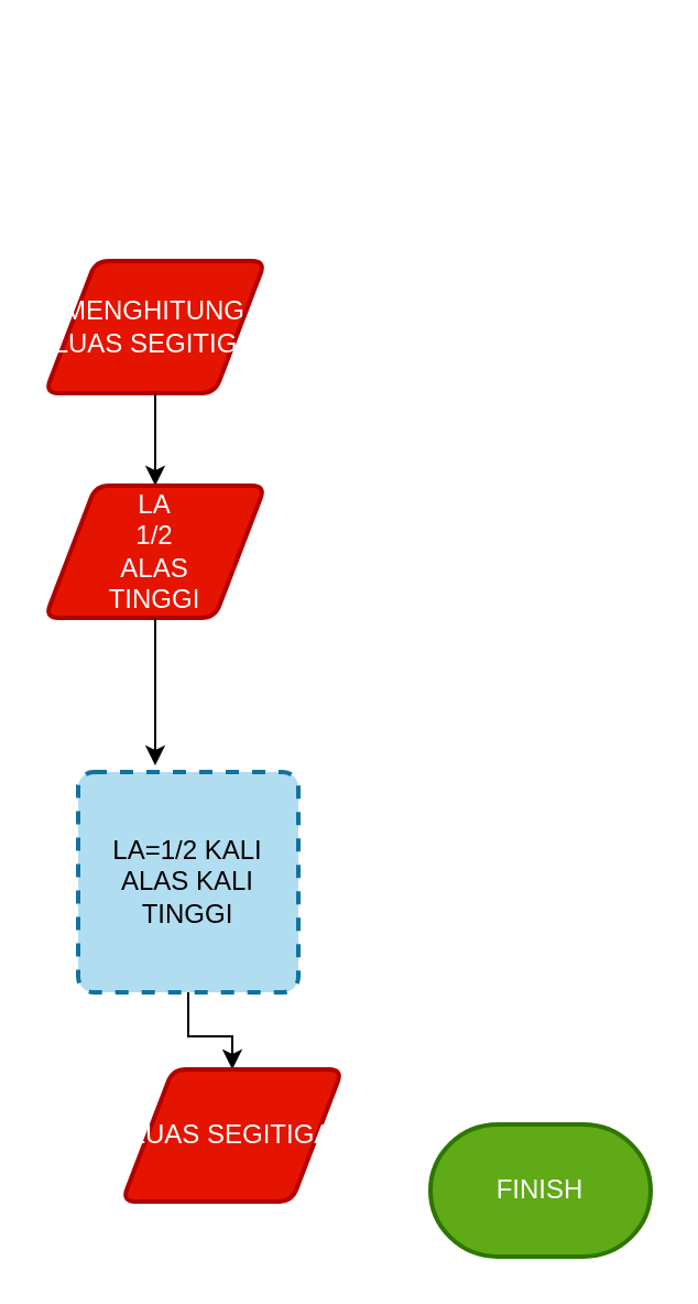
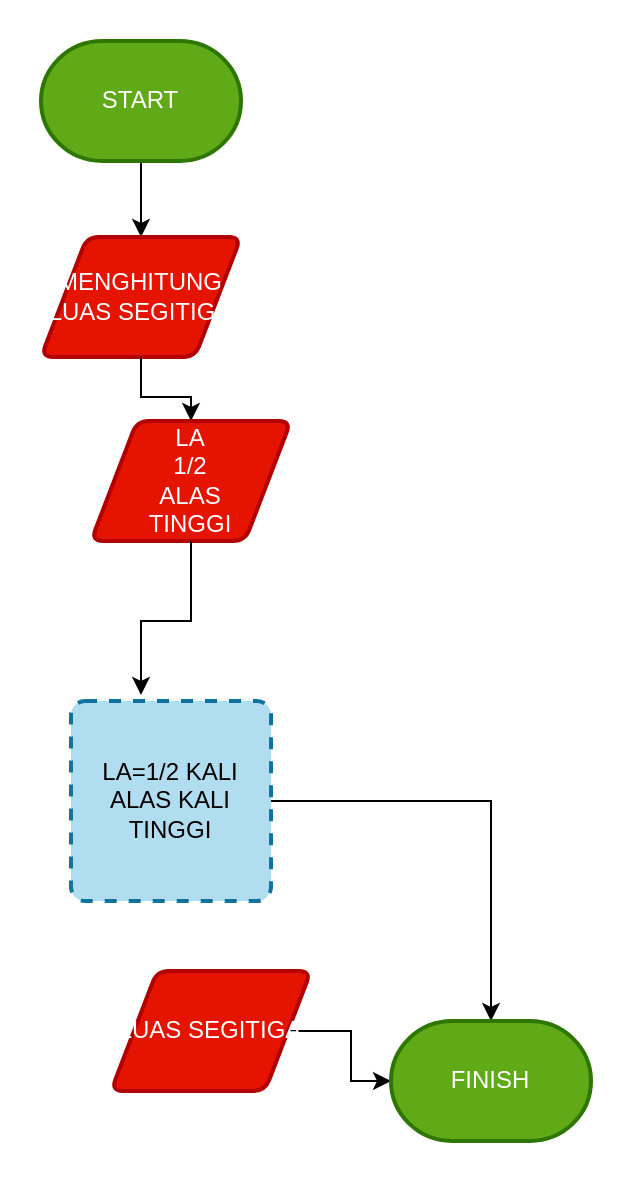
  <mxCell id="0" />
  <mxCell id="1" parent="0" />
+ <mxCell id="2" style="edgeStyle=orthogonalEdgeStyle;rounded=0;orthogonalLoop=1;jettySize=auto;html=1;entryX=0.5;entryY=0;entryDx=0;entryDy=0;" edge="1" parent="1" source="3" target="4"><mxGeometry relative="1" as="geometry" /></mxCell>
+ <mxCell id="3" value="START" style="strokeWidth=2;html=1;shape=mxgraph.flowchart.terminator;whiteSpace=wrap;fillColor=#60a917;strokeColor=#2D7600;fontColor=#ffffff;" vertex="1" parent="1"><mxGeometry x="20" y="20" width="100" height="60" as="geometry" /></mxCell>
  <mxCell id="4" value="MENGHITUNG LUAS SEGITIGA" style="shape=parallelogram;html=1;strokeWidth=2;perimeter=parallelogramPerimeter;whiteSpace=wrap;rounded=1;arcSize=12;size=0.23;fillColor=#e51400;fontColor=#ffffff;strokeColor=#B20000;" vertex="1" parent="1"><mxGeometry x="20" y="118" width="100" height="60" as="geometry" /></mxCell>
  <mxCell id="5" style="edgeStyle=orthogonalEdgeStyle;rounded=0;orthogonalLoop=1;jettySize=auto;html=1;entryX=0.5;entryY=0;entryDx=0;entryDy=0;" edge="1" parent="1" source="4" target="11"><mxGeometry relative="1" as="geometry"><mxPoint x="65" y="231.98" as="targetPoint" /></mxGeometry></mxCell>
- <mxCell id="6" style="edgeStyle=orthogonalEdgeStyle;rounded=0;orthogonalLoop=1;jettySize=auto;html=1;" edge="1" parent="1" source="7" target="9"><mxGeometry relative="1" as="geometry"><mxPoint x="70" y="390" as="targetPoint" /></mxGeometry></mxCell>
+ <mxCell id="6" style="edgeStyle=orthogonalEdgeStyle;rounded=0;orthogonalLoop=1;jettySize=auto;html=1;" edge="1" parent="1" source="7" target="10"><mxGeometry relative="1" as="geometry"><mxPoint x="70" y="390" as="targetPoint" /></mxGeometry></mxCell>
  <mxCell id="7" value="LA=1/2 KALI ALAS KALI TINGGI" style="rounded=1;whiteSpace=wrap;html=1;absoluteArcSize=1;arcSize=14;strokeWidth=2;fillColor=#b1ddf0;strokeColor=#10739e;dashed=1;" vertex="1" parent="1"><mxGeometry x="35" y="350" width="100" height="100" as="geometry" /></mxCell>
+ <mxCell id="8" style="edgeStyle=orthogonalEdgeStyle;rounded=0;orthogonalLoop=1;jettySize=auto;html=1;" edge="1" parent="1" source="9" target="10"><mxGeometry relative="1" as="geometry"><mxPoint x="65" y="530" as="targetPoint" /></mxGeometry></mxCell>
  <mxCell id="9" value="LUAS SEGITIGA" style="shape=parallelogram;html=1;strokeWidth=2;perimeter=parallelogramPerimeter;whiteSpace=wrap;rounded=1;arcSize=12;size=0.23;fillColor=#e51400;fontColor=#ffffff;strokeColor=#B20000;" vertex="1" parent="1"><mxGeometry x="55" y="485" width="100" height="60" as="geometry" /></mxCell>
  <mxCell id="10" value="FINISH" style="strokeWidth=2;html=1;shape=mxgraph.flowchart.terminator;whiteSpace=wrap;fillColor=#60a917;fontColor=#ffffff;strokeColor=#2D7600;" vertex="1" parent="1"><mxGeometry x="195" y="510" width="100" height="60" as="geometry" /></mxCell>
- <mxCell id="11" value="&lt;div&gt;LA&lt;/div&gt;&lt;div&gt;1/2&lt;br&gt;&lt;/div&gt;&lt;div&gt;ALAS&lt;/div&gt;&lt;div&gt;TINGGI&lt;br&gt;&lt;/div&gt;" style="shape=parallelogram;html=1;strokeWidth=2;perimeter=parallelogramPerimeter;whiteSpace=wrap;rounded=1;arcSize=12;size=0.23;fillColor=#e51400;fontColor=#ffffff;strokeColor=#B20000;" vertex="1" parent="1"><mxGeometry x="20" y="220" width="100" height="60" as="geometry" /></mxCell>
+ <mxCell id="11" value="&lt;div&gt;LA&lt;/div&gt;&lt;div&gt;1/2&lt;br&gt;&lt;/div&gt;&lt;div&gt;ALAS&lt;/div&gt;&lt;div&gt;TINGGI&lt;br&gt;&lt;/div&gt;" style="shape=parallelogram;html=1;strokeWidth=2;perimeter=parallelogramPerimeter;whiteSpace=wrap;rounded=1;arcSize=12;size=0.23;fillColor=#e51400;fontColor=#ffffff;strokeColor=#B20000;" vertex="1" parent="1"><mxGeometry x="45" y="210" width="100" height="60" as="geometry" /></mxCell>
  <mxCell id="12" style="edgeStyle=orthogonalEdgeStyle;rounded=0;orthogonalLoop=1;jettySize=auto;html=1;entryX=0.35;entryY=-0.03;entryDx=0;entryDy=0;entryPerimeter=0;" edge="1" parent="1" source="11" target="7"><mxGeometry relative="1" as="geometry" /></mxCell>
